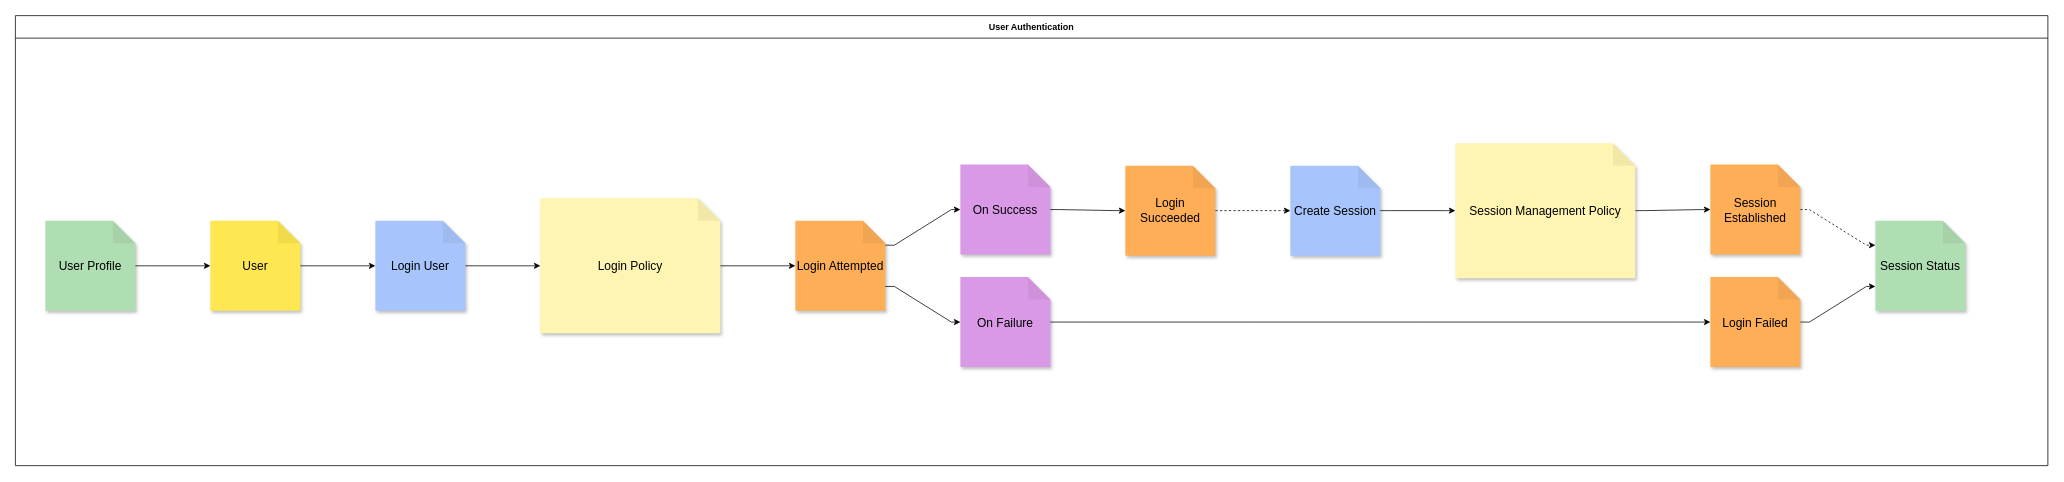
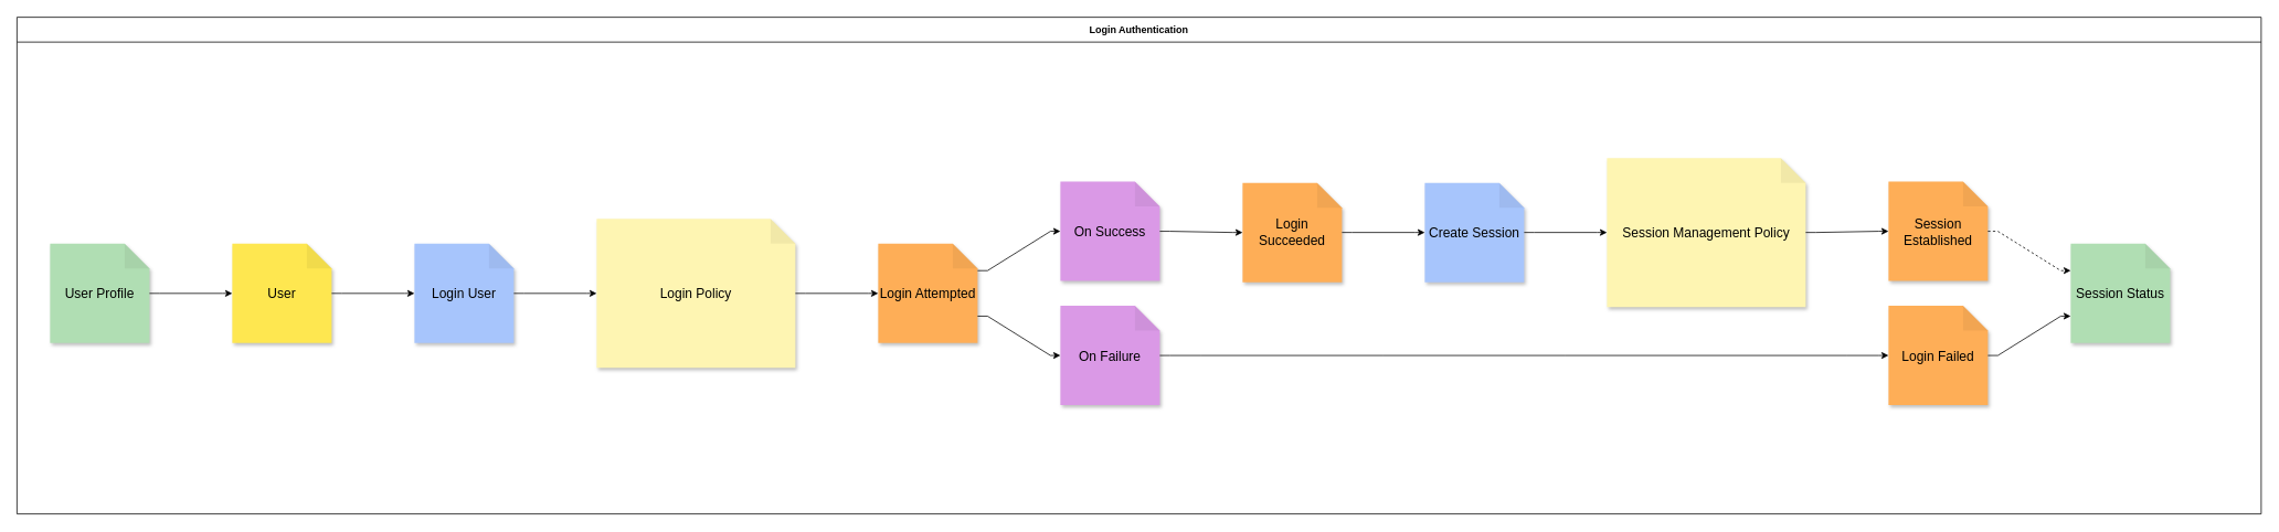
  <mxCell id="0" />
  <mxCell id="1" parent="0" />
- <mxCell id="2" value="User Authentication" style="swimlane;startSize=30;horizontal=1;" parent="1" vertex="1"><mxGeometry width="2710" height="600" as="geometry" x="20" y="20" /></mxCell>
+ <mxCell id="2" value="Login Authentication" style="swimlane;startSize=30;horizontal=1;" parent="1" vertex="1"><mxGeometry width="2710" height="600" as="geometry" x="20" y="20" /></mxCell>
  <mxCell id="3" value="User Profile" style="shape=note;whiteSpace=wrap;html=1;backgroundOutline=1;darkOpacity=0.05;fillColor=#b0deb3;strokeColor=none;fontSize=16;fontStyle=0;rotation=0;shadow=1;" parent="2" vertex="1"><mxGeometry x="40" y="273.59" width="120" height="120" as="geometry" /></mxCell>
  <mxCell id="4" value="User" style="shape=note;whiteSpace=wrap;html=1;backgroundOutline=1;darkOpacity=0.05;fillColor=#fee750;strokeColor=none;fontSize=16;fontStyle=0;rotation=0;shadow=1;" parent="2" vertex="1"><mxGeometry x="260" y="273.59" width="120" height="120" as="geometry" /></mxCell>
  <mxCell id="5" value="Login User" style="shape=note;whiteSpace=wrap;html=1;backgroundOutline=1;darkOpacity=0.05;fillColor=#a7c5fc;strokeColor=none;fontSize=16;fontStyle=0;rotation=0;shadow=1;" parent="2" vertex="1"><mxGeometry x="480" y="273.59" width="120" height="120" as="geometry" /></mxCell>
  <mxCell id="6" value="Login Policy" style="shape=note;whiteSpace=wrap;html=1;backgroundOutline=1;darkOpacity=0.05;fillColor=#fef5b2;strokeColor=none;fontSize=16;fontStyle=0;rotation=0;shadow=1;" parent="2" vertex="1"><mxGeometry x="700" y="243.59" width="240" height="180" as="geometry" /></mxCell>
  <mxCell id="7" value="Login Attempted" style="shape=note;whiteSpace=wrap;html=1;backgroundOutline=1;darkOpacity=0.05;fillColor=#feae57;strokeColor=none;fontSize=16;fontStyle=0;rotation=0;shadow=1;" parent="2" vertex="1"><mxGeometry x="1040" y="273.59" width="120" height="120" as="geometry" /></mxCell>
  <mxCell id="8" value="On Success" style="shape=note;whiteSpace=wrap;html=1;backgroundOutline=1;darkOpacity=0.05;fillColor=#da99e6;strokeColor=none;fontSize=16;fontStyle=0;rotation=0;shadow=1;" parent="2" vertex="1"><mxGeometry x="1260" y="198.59" width="120" height="120" as="geometry" /></mxCell>
  <mxCell id="9" value="On Failure" style="shape=note;whiteSpace=wrap;html=1;backgroundOutline=1;darkOpacity=0.05;fillColor=#da99e6;strokeColor=none;fontSize=16;fontStyle=0;rotation=0;shadow=1;" parent="2" vertex="1"><mxGeometry x="1260" y="348.59" width="120" height="120" as="geometry" /></mxCell>
  <mxCell id="10" value="Login Failed" style="shape=note;whiteSpace=wrap;html=1;backgroundOutline=1;darkOpacity=0.05;fillColor=#feae57;strokeColor=none;fontSize=16;fontStyle=0;rotation=0;shadow=1;" parent="2" vertex="1"><mxGeometry x="2260" y="348.59" width="120" height="120" as="geometry" /></mxCell>
  <mxCell id="11" value="Login Succeeded" style="shape=note;whiteSpace=wrap;html=1;backgroundOutline=1;darkOpacity=0.05;fillColor=#feae57;strokeColor=none;fontSize=16;fontStyle=0;rotation=0;shadow=1;" parent="2" vertex="1"><mxGeometry x="1480" y="199.996" width="120" height="120" as="geometry" /></mxCell>
  <mxCell id="12" value="Create Session" style="shape=note;whiteSpace=wrap;html=1;backgroundOutline=1;darkOpacity=0.05;fillColor=#a7c5fc;strokeColor=none;fontSize=16;fontStyle=0;rotation=0;shadow=1;" parent="2" vertex="1"><mxGeometry x="1700" y="199.996" width="120" height="120" as="geometry" /></mxCell>
  <mxCell id="13" value="Session Management Policy" style="shape=note;whiteSpace=wrap;html=1;backgroundOutline=1;darkOpacity=0.05;fillColor=#fef5b2;strokeColor=none;fontSize=16;fontStyle=0;rotation=0;shadow=1;" parent="2" vertex="1"><mxGeometry x="1920" y="169.996" width="240" height="180" as="geometry" /></mxCell>
  <mxCell id="14" value="Session Established" style="shape=note;whiteSpace=wrap;html=1;backgroundOutline=1;darkOpacity=0.05;fillColor=#feae57;strokeColor=none;fontSize=16;fontStyle=0;rotation=0;shadow=1;" parent="2" vertex="1"><mxGeometry x="2260" y="198.59" width="120" height="120" as="geometry" /></mxCell>
  <mxCell id="15" value="Session Status" style="shape=note;whiteSpace=wrap;html=1;backgroundOutline=1;darkOpacity=0.05;fillColor=#b0deb3;strokeColor=none;fontSize=16;fontStyle=0;rotation=0;shadow=1;" parent="2" vertex="1"><mxGeometry x="2480" y="273.59" width="120" height="120" as="geometry" /></mxCell>
  <mxCell id="16" style="edgeStyle=orthogonalEdgeStyle;rounded=0;orthogonalLoop=1;jettySize=auto;html=1;noEdgeStyle=1;orthogonal=1;" parent="2" source="3" target="4" edge="1"><mxGeometry relative="1" as="geometry"><Array as="points"><mxPoint x="172" y="333.59" /><mxPoint x="248" y="333.59" /></Array></mxGeometry></mxCell>
  <mxCell id="17" style="edgeStyle=orthogonalEdgeStyle;rounded=0;orthogonalLoop=1;jettySize=auto;html=1;noEdgeStyle=1;orthogonal=1;" parent="2" source="4" target="5" edge="1"><mxGeometry relative="1" as="geometry"><Array as="points"><mxPoint x="392" y="333.59" /><mxPoint x="468" y="333.59" /></Array></mxGeometry></mxCell>
  <mxCell id="18" style="edgeStyle=orthogonalEdgeStyle;rounded=0;orthogonalLoop=1;jettySize=auto;html=1;noEdgeStyle=1;orthogonal=1;" parent="2" source="5" target="6" edge="1"><mxGeometry relative="1" as="geometry"><Array as="points"><mxPoint x="612" y="333.59" /><mxPoint x="688" y="333.59" /></Array></mxGeometry></mxCell>
  <mxCell id="19" style="edgeStyle=orthogonalEdgeStyle;rounded=0;orthogonalLoop=1;jettySize=auto;html=1;noEdgeStyle=1;orthogonal=1;" parent="2" source="6" target="7" edge="1"><mxGeometry relative="1" as="geometry"><Array as="points"><mxPoint x="952" y="333.59" /><mxPoint x="1028" y="333.59" /></Array></mxGeometry></mxCell>
  <mxCell id="20" style="edgeStyle=orthogonalEdgeStyle;rounded=0;orthogonalLoop=1;jettySize=auto;html=1;noEdgeStyle=1;orthogonal=1;" parent="2" source="7" target="8" edge="1"><mxGeometry relative="1" as="geometry"><Array as="points"><mxPoint x="1172" y="306.09" /><mxPoint x="1248" y="258.59" /></Array></mxGeometry></mxCell>
  <mxCell id="21" style="edgeStyle=orthogonalEdgeStyle;rounded=0;orthogonalLoop=1;jettySize=auto;html=1;noEdgeStyle=1;orthogonal=1;" parent="2" source="7" target="9" edge="1"><mxGeometry relative="1" as="geometry"><Array as="points"><mxPoint x="1172" y="361.09" /><mxPoint x="1248" y="408.59" /></Array></mxGeometry></mxCell>
  <mxCell id="22" style="edgeStyle=orthogonalEdgeStyle;rounded=0;orthogonalLoop=1;jettySize=auto;html=1;noEdgeStyle=1;orthogonal=1;" parent="2" source="9" target="10" edge="1"><mxGeometry relative="1" as="geometry"><Array as="points"><mxPoint x="1392" y="408.59" /><mxPoint x="1430" y="408.59" /><mxPoint x="1650" y="408.59" /><mxPoint x="1650" y="408.59" /><mxPoint x="1870" y="408.59" /><mxPoint x="1870" y="408.59" /><mxPoint x="2210" y="408.59" /><mxPoint x="2248" y="408.59" /></Array></mxGeometry></mxCell>
  <mxCell id="23" style="edgeStyle=orthogonalEdgeStyle;rounded=0;orthogonalLoop=1;jettySize=auto;html=1;noEdgeStyle=1;orthogonal=1;" parent="2" source="8" target="11" edge="1"><mxGeometry relative="1" as="geometry"><Array as="points"><mxPoint x="1392" y="258.59" /><mxPoint x="1468" y="259.996" /></Array></mxGeometry></mxCell>
- <mxCell id="24" style="edgeStyle=orthogonalEdgeStyle;rounded=0;orthogonalLoop=1;jettySize=auto;html=1;noEdgeStyle=1;orthogonal=1;dashed=1;" parent="2" source="11" target="12" edge="1"><mxGeometry relative="1" as="geometry"><Array as="points"><mxPoint x="1612" y="259.996" /><mxPoint x="1688" y="259.996" /></Array></mxGeometry></mxCell>
+ <mxCell id="24" style="edgeStyle=orthogonalEdgeStyle;rounded=0;orthogonalLoop=1;jettySize=auto;html=1;noEdgeStyle=1;orthogonal=1;" parent="2" source="11" target="12" edge="1"><mxGeometry relative="1" as="geometry"><Array as="points"><mxPoint x="1612" y="259.996" /><mxPoint x="1688" y="259.996" /></Array></mxGeometry></mxCell>
  <mxCell id="25" style="edgeStyle=orthogonalEdgeStyle;rounded=0;orthogonalLoop=1;jettySize=auto;html=1;noEdgeStyle=1;orthogonal=1;" parent="2" source="12" target="13" edge="1"><mxGeometry relative="1" as="geometry"><Array as="points"><mxPoint x="1832" y="259.996" /><mxPoint x="1908" y="259.996" /></Array></mxGeometry></mxCell>
  <mxCell id="26" style="edgeStyle=orthogonalEdgeStyle;rounded=0;orthogonalLoop=1;jettySize=auto;html=1;noEdgeStyle=1;orthogonal=1;" parent="2" source="13" target="14" edge="1"><mxGeometry relative="1" as="geometry"><Array as="points"><mxPoint x="2172" y="259.996" /><mxPoint x="2248" y="258.59" /></Array></mxGeometry></mxCell>
  <mxCell id="27" style="edgeStyle=orthogonalEdgeStyle;rounded=0;orthogonalLoop=1;jettySize=auto;html=1;noEdgeStyle=1;orthogonal=1;dashed=1;" parent="2" source="14" target="15" edge="1"><mxGeometry relative="1" as="geometry"><Array as="points"><mxPoint x="2392" y="258.59" /><mxPoint x="2468" y="306.09" /></Array></mxGeometry></mxCell>
  <mxCell id="28" style="edgeStyle=orthogonalEdgeStyle;rounded=0;orthogonalLoop=1;jettySize=auto;html=1;noEdgeStyle=1;orthogonal=1;" parent="2" source="10" target="15" edge="1"><mxGeometry relative="1" as="geometry"><Array as="points"><mxPoint x="2392" y="408.59" /><mxPoint x="2468" y="361.09" /></Array></mxGeometry></mxCell>
